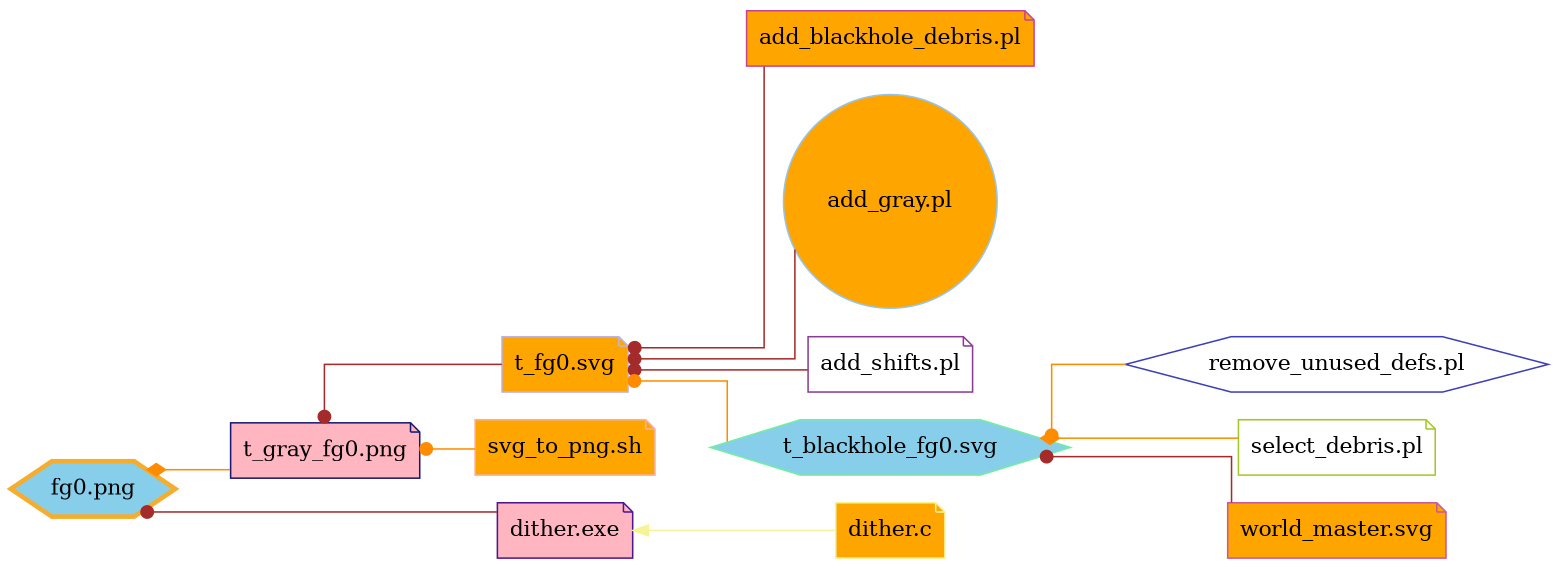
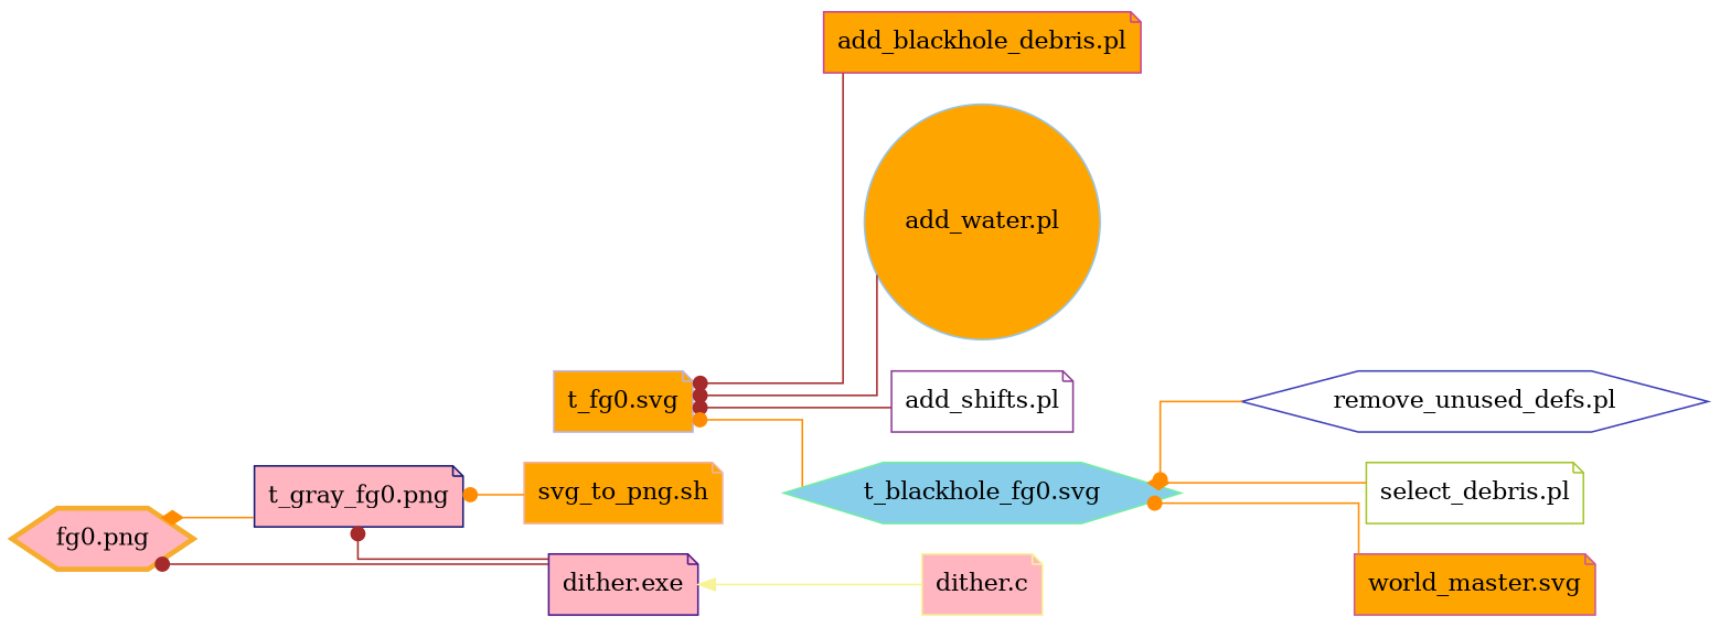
  digraph {
    rankdir=RL
    splines=ortho
    node [fillcolor=orange shape=note style=filled]
    edge [arrowhead=dot color=darkorange]
-   n1 [color="#f6ac2d" fillcolor=skyblue label="fg0.png" penwidth=3 shape=hexagon]
+   n1 [color="#f6ac2d" fillcolor=lightpink label="fg0.png" penwidth=3 shape=hexagon]
    n2 [color="#151975" fillcolor=lightpink label="t_gray_fg0.png"]
    n3 [color="#bdb2e4" label="t_fg0.svg"]
    n4 [color="#ca4392" label="add_blackhole_debris.pl"]
-   n5 [color="#95c5eb" label="add_gray.pl" shape=circle]
+   n5 [color="#95c5eb" label="add_water.pl" shape=circle]
    n6 [color="#8b3a94" fillcolor=white label="add_shifts.pl"]
    n7 [color="#72eda2" fillcolor=skyblue label="t_blackhole_fg0.svg" shape=hexagon]
    n8 [color="#3e3fb6" fillcolor=white label="remove_unused_defs.pl" shape=hexagon]
    n9 [color="#a4c629" fillcolor=white label="select_debris.pl"]
    n10 [color="#c9599a" label="world_master.svg"]
    n11 [color="#f0b2a3" label="svg_to_png.sh"]
    n12 [color="#4d1590" fillcolor=lightpink label="dither.exe"]
-   n13 [color="#f6f496" label="dither.c"]
+   n13 [color="#f6f496" fillcolor=lightpink label="dither.c"]
    n2 -> n1 [arrowhead=diamond]
-   n3 -> n2 [color=brown]
+   n12 -> n2 [color=brown]
    n4 -> n3 [color=brown]
    n5 -> n3 [color=brown]
    n6 -> n3 [color=brown]
    n7 -> n3
    n8 -> n7
    n9 -> n7 [arrowhead=diamond]
-   n10 -> n7 [color=brown]
+   n10 -> n7
    n11 -> n2
    n12 -> n1 [color=brown]
    n13 -> n12 [color="#f6f496" arrowhead=""]
  }
